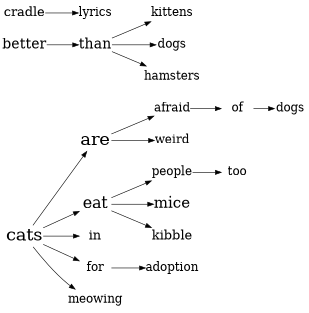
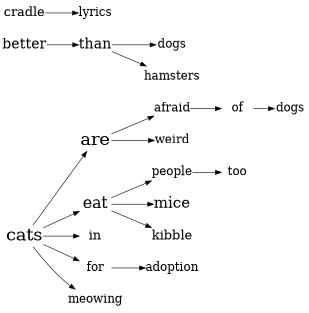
  digraph {
    rankdir=LR
    node [color=purple fontsize=20 margin=0 shape=plaintext]
    n1 [fontsize=30 label=cats]
    n2 [color=darkorange fontsize=30 label=are]
    n3 [color=darkorange fontsize=27 label=eat]
    n4 [color=darkorange fontsize=22 label=in]
    n5 [label=for]
    n6 [label=meowing]
    n7 [color=darkorange label=afraid]
    n8 [color=brown label=weird]
    n9 [label=people]
    n10 [color=gray40 fontsize=25 label=mice]
    n11 [color=brown fontsize=22 label=kibble]
    n12 [color=gray40 label=adoption]
    n13 [fontsize=24 label=better]
    n14 [color=brown fontsize=24 label=than]
    n15 [label=too]
    n16 [label=of]
-   n17 [color=brown label=kittens]
    n18 [color=darkorange label=dogs]
    n19 [color=brown label=hamsters]
    n20 [label=dogs]
    n21 [fontsize=22 label=cradle]
    n22 [color=brown label=lyrics]
    n1 -> n2
    n1 -> n3
    n1 -> n4
    n1 -> n5
    n1 -> n6
    n2 -> n7
    n2 -> n8
    n3 -> n9
    n3 -> n10
    n3 -> n11
    n5 -> n12
    n7 -> n16
    n9 -> n15
    n13 -> n14
-   n14 -> n17
    n14 -> n18
    n14 -> n19
    n16 -> n20
    n21 -> n22
  }
